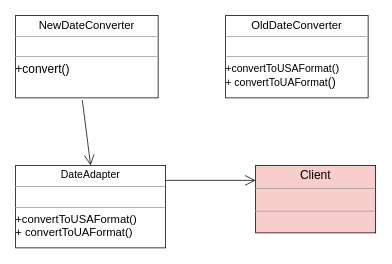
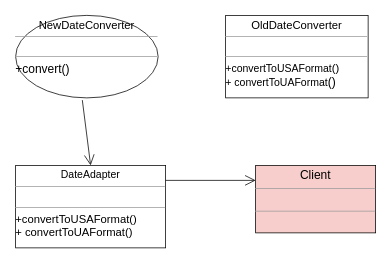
  <mxCell id="0" />
  <mxCell id="1" parent="0" />
  <mxCell id="2" value="&lt;p style=&quot;margin: 0px ; margin-top: 4px ; text-align: center&quot;&gt;&lt;font style=&quot;font-size: 15px&quot;&gt;OldDateConverter&lt;/font&gt;&lt;br&gt;&lt;/p&gt;&lt;hr size=&quot;1&quot;&gt;&lt;p style=&quot;margin: 0px ; margin-left: 4px&quot;&gt;&lt;br&gt;&lt;/p&gt;&lt;hr size=&quot;1&quot;&gt;&lt;p style=&quot;text-align: justify ; margin: 0px 0px 0px 4px&quot;&gt;&lt;/p&gt;&lt;span style=&quot;font-size: 14px ; text-align: justify&quot;&gt;+&lt;/span&gt;&lt;span style=&quot;font-size: 14px&quot;&gt;convertToUSAFormat&lt;/span&gt;&lt;font style=&quot;font-size: 15px&quot;&gt;()&lt;/font&gt;&lt;br&gt;&lt;span style=&quot;font-size: 14px&quot;&gt;+&amp;nbsp;&lt;/span&gt;&lt;span style=&quot;font-size: 14px&quot;&gt;convertToUAFormat&lt;/span&gt;&lt;font style=&quot;font-size: 16px&quot;&gt;()&lt;/font&gt;&lt;span style=&quot;font-size: 14px&quot;&gt;&lt;br&gt;&lt;/span&gt;" style="verticalAlign=top;align=left;overflow=fill;fontSize=12;fontFamily=Helvetica;html=1;" parent="1" vertex="1"><mxGeometry x="300" y="20" width="190" height="110" as="geometry" /></mxCell>
  <mxCell id="3" value="&lt;p style=&quot;text-align: center ; margin: 4px 0px 0px&quot;&gt;&lt;span style=&quot;font-size: 14px&quot;&gt;DateAdapter&lt;/span&gt;&lt;br&gt;&lt;/p&gt;&lt;hr size=&quot;1&quot; style=&quot;text-align: justify ; font-size: 14px&quot;&gt;&lt;p style=&quot;text-align: justify ; margin: 0px 0px 0px 4px&quot;&gt;&lt;br&gt;&lt;/p&gt;&lt;hr size=&quot;1&quot; style=&quot;text-align: justify&quot;&gt;&lt;p style=&quot;text-align: justify ; margin: 0px 0px 0px 4px&quot;&gt;&lt;/p&gt;&lt;font style=&quot;font-size: 15px&quot;&gt;&lt;span style=&quot;text-align: justify&quot;&gt;+&lt;/span&gt;convertToUSAFormat()&lt;br&gt;&lt;/font&gt;&lt;font style=&quot;font-size: 15px&quot;&gt;+ convertToUAFormat()&lt;/font&gt;" style="verticalAlign=top;align=left;overflow=fill;fontSize=12;fontFamily=Helvetica;html=1;" parent="1" vertex="1"><mxGeometry x="20" y="220" width="200" height="110" as="geometry" /></mxCell>
  <mxCell id="4" value="&lt;p style=&quot;text-align: center ; margin: 4px 0px 0px ; font-size: 16px&quot;&gt;&lt;font style=&quot;font-size: 16px&quot;&gt;Client&lt;/font&gt;&lt;/p&gt;&lt;hr size=&quot;1&quot; style=&quot;text-align: justify ; font-size: 16px&quot;&gt;&lt;p style=&quot;text-align: justify ; margin: 0px 0px 0px 4px&quot;&gt;&lt;br&gt;&lt;/p&gt;&lt;hr size=&quot;1&quot; style=&quot;text-align: justify&quot;&gt;&lt;p style=&quot;text-align: justify ; margin: 0px 0px 0px 4px&quot;&gt;&lt;br&gt;&lt;/p&gt;" style="verticalAlign=top;align=left;overflow=fill;fontSize=12;fontFamily=Helvetica;html=1;fillColor=#f8cecc;" parent="1" vertex="1"><mxGeometry x="340" y="220" width="160" height="90" as="geometry" /></mxCell>
  <mxCell id="5" value="" style="endArrow=open;endFill=1;endSize=12;html=1;" parent="1" edge="1"><mxGeometry width="160" relative="1" as="geometry"><mxPoint x="220" y="240" as="sourcePoint" /><mxPoint x="340" y="240" as="targetPoint" /></mxGeometry></mxCell>
- <mxCell id="6" value="&lt;p style=&quot;margin: 0px ; margin-top: 4px ; text-align: center&quot;&gt;&lt;font style=&quot;font-size: 15px&quot;&gt;NewDateConverter&lt;/font&gt;&lt;br&gt;&lt;/p&gt;&lt;hr size=&quot;1&quot;&gt;&lt;p style=&quot;margin: 0px ; margin-left: 4px&quot;&gt;&lt;br&gt;&lt;/p&gt;&lt;hr size=&quot;1&quot;&gt;&lt;p style=&quot;text-align: justify ; margin: 0px 0px 0px 4px&quot;&gt;&lt;/p&gt;&lt;font style=&quot;font-size: 16px&quot;&gt;&lt;span style=&quot;text-align: justify&quot;&gt;+&lt;/span&gt;convert()&lt;br&gt;&lt;/font&gt;&lt;span style=&quot;font-size: 14px&quot;&gt;&lt;br&gt;&lt;/span&gt;" style="verticalAlign=top;align=left;overflow=fill;fontSize=12;fontFamily=Helvetica;html=1;" parent="1" vertex="1"><mxGeometry x="20" y="20" width="190" height="110" as="geometry" /></mxCell>
+ <mxCell id="6" value="&lt;p style=&quot;margin: 0px ; margin-top: 4px ; text-align: center&quot;&gt;&lt;font style=&quot;font-size: 15px&quot;&gt;NewDateConverter&lt;/font&gt;&lt;br&gt;&lt;/p&gt;&lt;hr size=&quot;1&quot;&gt;&lt;p style=&quot;margin: 0px ; margin-left: 4px&quot;&gt;&lt;br&gt;&lt;/p&gt;&lt;hr size=&quot;1&quot;&gt;&lt;p style=&quot;text-align: justify ; margin: 0px 0px 0px 4px&quot;&gt;&lt;/p&gt;&lt;font style=&quot;font-size: 16px&quot;&gt;&lt;span style=&quot;text-align: justify&quot;&gt;+&lt;/span&gt;convert()&lt;br&gt;&lt;/font&gt;&lt;span style=&quot;font-size: 14px&quot;&gt;&lt;br&gt;&lt;/span&gt;" style="ellipse;verticalAlign=top;align=left;overflow=fill;fontSize=12;fontFamily=Helvetica;html=1;" parent="1" vertex="1"><mxGeometry x="20" y="20" width="190" height="110" as="geometry" /></mxCell>
  <mxCell id="7" value="" style="endArrow=open;endFill=1;endSize=12;html=1;exitX=0.468;exitY=1.027;exitDx=0;exitDy=0;exitPerimeter=0;entryX=0.5;entryY=0;entryDx=0;entryDy=0;" parent="1" source="6" target="3" edge="1"><mxGeometry width="160" relative="1" as="geometry"><mxPoint x="90" y="170" as="sourcePoint" /><mxPoint x="160" y="170" as="targetPoint" /></mxGeometry></mxCell>
